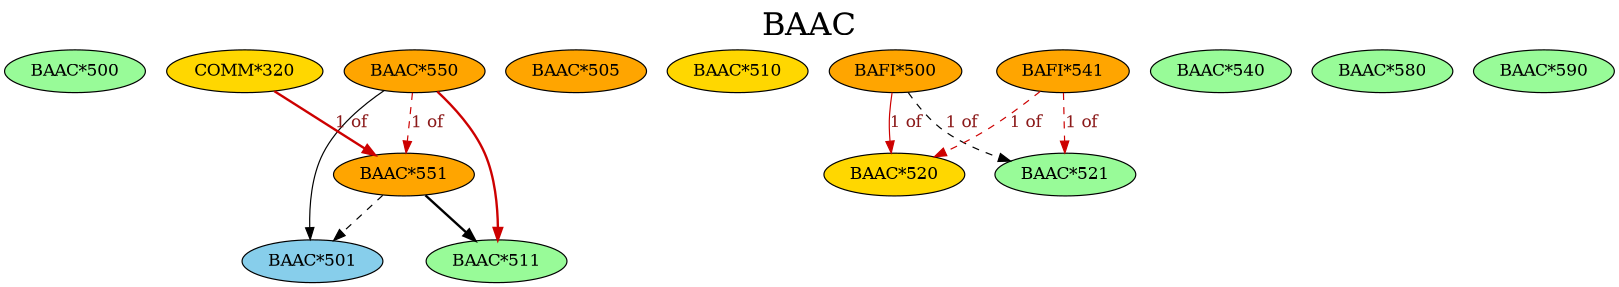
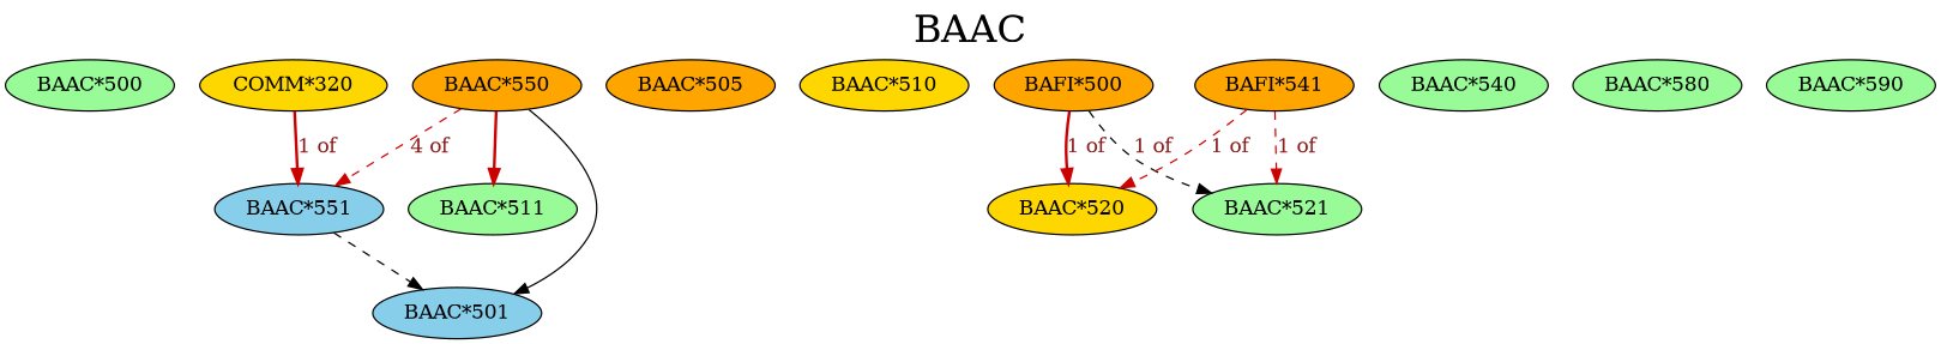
  digraph {
    fontsize=27
    label=BAAC
    labelloc=t
    node [fillcolor=palegreen style=filled]
    edge [style=dashed color=red3 fontcolor=firebrick4]
    "BAAC*500"
    "BAAC*550" [fillcolor=orange]
    "BAAC*501" [fillcolor=skyblue]
-   "BAAC*551" [fillcolor=orange]
+   "BAAC*551" [fillcolor=skyblue]
    "BAAC*511"
    "BAAC*505" [fillcolor=orange]
    "BAAC*510" [fillcolor=gold]
    "BAFI*500" [fillcolor=orange]
    "BAAC*520" [fillcolor=gold]
    "BAAC*521"
    "BAFI*541" [fillcolor=orange]
    "BAAC*540"
    "COMM*320" [fillcolor=gold]
    "BAAC*580"
    "BAAC*590"
    "BAAC*550" -> "BAAC*501" [style=solid color="" fontcolor=""]
-   "BAAC*550" -> "BAAC*551" [label="1 of"]
+   "BAAC*550" -> "BAAC*551" [label="4 of"]
    "BAAC*550" -> "BAAC*511" [style=bold fontcolor=""]
    "BAAC*551" -> "BAAC*501" [color="" fontcolor=""]
-   "BAAC*551" -> "BAAC*511" [style=bold color="" fontcolor=""]
-   "BAFI*500" -> "BAAC*520" [label="1 of" style=solid]
+   "BAFI*500" -> "BAAC*520" [label="1 of" style=bold]
    "BAFI*500" -> "BAAC*521" [color=black label="1 of"]
    "BAFI*541" -> "BAAC*520" [label="1 of"]
    "BAFI*541" -> "BAAC*521" [label="1 of"]
    "COMM*320" -> "BAAC*551" [label="1 of" style=bold]
  }
